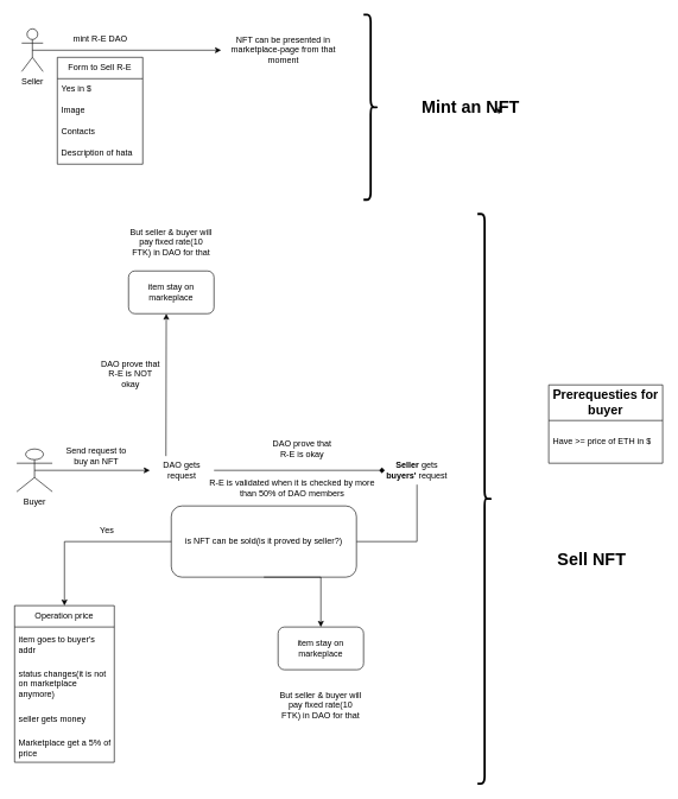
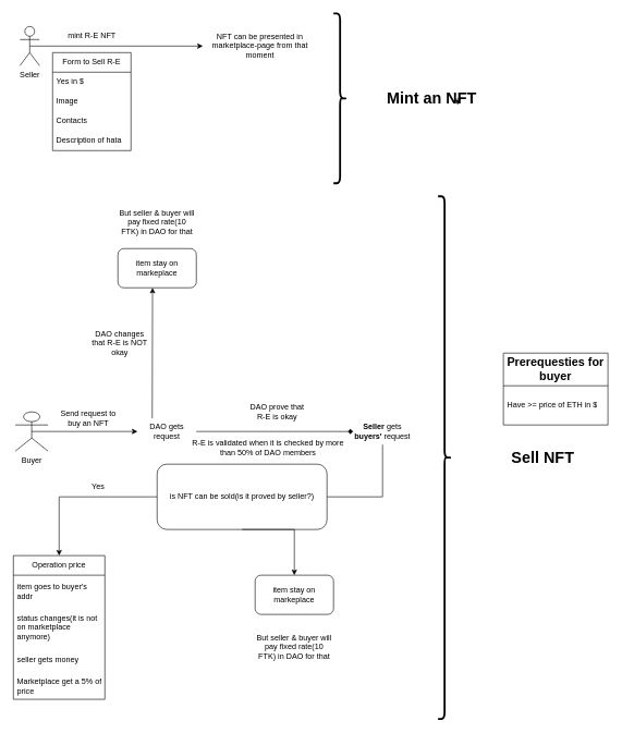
  <mxCell id="0" />
  <mxCell id="1" parent="0" />
  <mxCell id="2" value="Seller" style="shape=umlActor;verticalLabelPosition=bottom;verticalAlign=top;html=1;outlineConnect=0;" vertex="1" parent="1"><mxGeometry x="30" y="40" width="30" height="60" as="geometry" /></mxCell>
  <mxCell id="3" value="" style="endArrow=classic;html=1;rounded=0;exitX=0.5;exitY=0.5;exitDx=0;exitDy=0;exitPerimeter=0;entryX=0;entryY=0.5;entryDx=0;entryDy=0;" edge="1" parent="1" source="2" target="4"><mxGeometry width="50" height="50" relative="1" as="geometry"><mxPoint x="120" y="110" as="sourcePoint" /><mxPoint x="290" y="70" as="targetPoint" /></mxGeometry></mxCell>
  <mxCell id="4" value="NFT can be presented in marketplace-page from that moment" style="text;html=1;strokeColor=none;fillColor=none;align=center;verticalAlign=middle;whiteSpace=wrap;rounded=0;" vertex="1" parent="1"><mxGeometry x="310" y="37.5" width="175" height="65" as="geometry" /></mxCell>
  <mxCell id="5" value="Form to Sell R-E" style="swimlane;fontStyle=0;childLayout=stackLayout;horizontal=1;startSize=30;horizontalStack=0;resizeParent=1;resizeParentMax=0;resizeLast=0;collapsible=1;marginBottom=0;whiteSpace=wrap;html=1;" vertex="1" parent="1"><mxGeometry x="80" y="80" width="120" height="150" as="geometry" /></mxCell>
  <mxCell id="6" value="Yes in $" style="text;strokeColor=none;fillColor=none;align=left;verticalAlign=middle;spacingLeft=4;spacingRight=4;overflow=hidden;points=[[0,0.5],[1,0.5]];portConstraint=eastwest;rotatable=0;whiteSpace=wrap;html=1;" vertex="1" parent="5"><mxGeometry y="30" width="120" height="30" as="geometry" /></mxCell>
  <mxCell id="7" value="Image" style="text;strokeColor=none;fillColor=none;align=left;verticalAlign=middle;spacingLeft=4;spacingRight=4;overflow=hidden;points=[[0,0.5],[1,0.5]];portConstraint=eastwest;rotatable=0;whiteSpace=wrap;html=1;" vertex="1" parent="5"><mxGeometry y="60" width="120" height="30" as="geometry" /></mxCell>
  <mxCell id="8" value="Contacts" style="text;strokeColor=none;fillColor=none;align=left;verticalAlign=middle;spacingLeft=4;spacingRight=4;overflow=hidden;points=[[0,0.5],[1,0.5]];portConstraint=eastwest;rotatable=0;whiteSpace=wrap;html=1;" vertex="1" parent="5"><mxGeometry y="90" width="120" height="30" as="geometry" /></mxCell>
  <mxCell id="9" value="Description of hata&amp;nbsp;" style="text;strokeColor=none;fillColor=none;align=left;verticalAlign=middle;spacingLeft=4;spacingRight=4;overflow=hidden;points=[[0,0.5],[1,0.5]];portConstraint=eastwest;rotatable=0;whiteSpace=wrap;html=1;" vertex="1" parent="5"><mxGeometry y="120" width="120" height="30" as="geometry" /></mxCell>
- <mxCell id="10" value="mint R-E DAO" style="text;html=1;strokeColor=none;fillColor=none;align=center;verticalAlign=middle;whiteSpace=wrap;rounded=0;" vertex="1" parent="1"><mxGeometry x="52.5" y="40" width="175" height="30" as="geometry" /></mxCell>
+ <mxCell id="10" value="mint R-E NFT" style="text;html=1;strokeColor=none;fillColor=none;align=center;verticalAlign=middle;whiteSpace=wrap;rounded=0;" vertex="1" parent="1"><mxGeometry x="52.5" y="40" width="175" height="30" as="geometry" /></mxCell>
  <mxCell id="11" value="" style="shape=curlyBracket;whiteSpace=wrap;html=1;rounded=1;flipH=1;labelPosition=right;verticalLabelPosition=middle;align=left;verticalAlign=middle;strokeWidth=3;" vertex="1" parent="1"><mxGeometry x="510" y="20" width="20" height="260" as="geometry" /></mxCell>
  <mxCell id="12" value="Mint an NFT" style="text;strokeColor=none;fillColor=none;html=1;fontSize=24;fontStyle=1;verticalAlign=middle;align=center;" vertex="1" parent="1"><mxGeometry x="610" y="130" width="100" height="40" as="geometry" /></mxCell>
  <mxCell id="13" value="Buyer" style="shape=umlActor;verticalLabelPosition=bottom;verticalAlign=top;html=1;outlineConnect=0;" vertex="1" parent="1"><mxGeometry x="23" y="630" width="50" height="60" as="geometry" /></mxCell>
  <mxCell id="14" value="Send request to buy an NFT" style="text;html=1;strokeColor=none;fillColor=none;align=center;verticalAlign=middle;whiteSpace=wrap;rounded=0;" vertex="1" parent="1"><mxGeometry x="90" y="620" width="90" height="40" as="geometry" /></mxCell>
  <mxCell id="15" value="" style="endArrow=classic;html=1;rounded=0;exitX=0.5;exitY=0.5;exitDx=0;exitDy=0;exitPerimeter=0;entryX=0;entryY=0.5;entryDx=0;entryDy=0;" edge="1" parent="1" source="13" target="16"><mxGeometry width="50" height="50" relative="1" as="geometry"><mxPoint x="100" y="710" as="sourcePoint" /><mxPoint x="250" y="660" as="targetPoint" /><Array as="points"><mxPoint x="210" y="660" /></Array></mxGeometry></mxCell>
  <mxCell id="16" value="DAO gets request" style="text;html=1;strokeColor=none;fillColor=none;align=center;verticalAlign=middle;whiteSpace=wrap;rounded=0;" vertex="1" parent="1"><mxGeometry x="210" y="640" width="90" height="40" as="geometry" /></mxCell>
  <mxCell id="17" value="" style="endArrow=diamond;html=1;rounded=0;exitX=1;exitY=0.5;exitDx=0;exitDy=0;entryX=0;entryY=0.5;entryDx=0;entryDy=0;" edge="1" parent="1" source="16" target="19"><mxGeometry width="50" height="50" relative="1" as="geometry"><mxPoint x="390" y="770" as="sourcePoint" /><mxPoint x="480" y="660" as="targetPoint" /></mxGeometry></mxCell>
  <mxCell id="18" value="DAO prove that R-E is okay" style="text;html=1;strokeColor=none;fillColor=none;align=center;verticalAlign=middle;whiteSpace=wrap;rounded=0;" vertex="1" parent="1"><mxGeometry x="378.5" y="610" width="90" height="40" as="geometry" /></mxCell>
  <mxCell id="19" value="&lt;b&gt;Seller&lt;/b&gt; gets &lt;b&gt;buyers'&lt;/b&gt; request" style="text;html=1;strokeColor=none;fillColor=none;align=center;verticalAlign=middle;whiteSpace=wrap;rounded=0;" vertex="1" parent="1"><mxGeometry x="540" y="640" width="90" height="40" as="geometry" /></mxCell>
  <mxCell id="20" value="R-E is validated when it is checked by more than 50% of DAO members" style="text;html=1;strokeColor=none;fillColor=none;align=center;verticalAlign=middle;whiteSpace=wrap;rounded=0;" vertex="1" parent="1"><mxGeometry x="280" y="670" width="260" height="30" as="geometry" /></mxCell>
  <mxCell id="21" value="" style="endArrow=none;html=1;rounded=0;exitX=0.5;exitY=1;exitDx=0;exitDy=0;" edge="1" parent="1" source="19" target="22"><mxGeometry width="50" height="50" relative="1" as="geometry"><mxPoint x="490" y="840" as="sourcePoint" /><mxPoint x="500" y="830" as="targetPoint" /><Array as="points"><mxPoint x="585" y="760" /></Array></mxGeometry></mxCell>
  <mxCell id="22" value="is NFT can be sold(is it proved by seller?)" style="whiteSpace=wrap;html=1;rounded=1;" vertex="1" parent="1"><mxGeometry x="240" y="710" width="260" height="100" as="geometry" /></mxCell>
  <mxCell id="23" value="" style="endArrow=classic;html=1;rounded=0;exitX=0;exitY=0.5;exitDx=0;exitDy=0;entryX=0.5;entryY=0;entryDx=0;entryDy=0;" edge="1" parent="1" source="22" target="25"><mxGeometry width="50" height="50" relative="1" as="geometry"><mxPoint x="150" y="840" as="sourcePoint" /><mxPoint x="50" y="840" as="targetPoint" /><Array as="points"><mxPoint x="90" y="760" /></Array></mxGeometry></mxCell>
  <mxCell id="24" value="Yes" style="text;html=1;strokeColor=none;fillColor=none;align=center;verticalAlign=middle;whiteSpace=wrap;rounded=0;" vertex="1" parent="1"><mxGeometry x="120" y="730" width="60" height="30" as="geometry" /></mxCell>
  <mxCell id="25" value="Operation price" style="swimlane;fontStyle=0;childLayout=stackLayout;horizontal=1;startSize=30;horizontalStack=0;resizeParent=1;resizeParentMax=0;resizeLast=0;collapsible=1;marginBottom=0;whiteSpace=wrap;html=1;" vertex="1" parent="1"><mxGeometry x="20" y="850" width="140" height="220" as="geometry" /></mxCell>
  <mxCell id="26" value="item goes to buyer's addr" style="text;strokeColor=none;fillColor=none;align=left;verticalAlign=middle;spacingLeft=4;spacingRight=4;overflow=hidden;points=[[0,0.5],[1,0.5]];portConstraint=eastwest;rotatable=0;whiteSpace=wrap;html=1;" vertex="1" parent="25"><mxGeometry y="30" width="140" height="50" as="geometry" /></mxCell>
  <mxCell id="27" value="status changes(it is not on marketplace anymore)" style="text;strokeColor=none;fillColor=none;align=left;verticalAlign=middle;spacingLeft=4;spacingRight=4;overflow=hidden;points=[[0,0.5],[1,0.5]];portConstraint=eastwest;rotatable=0;whiteSpace=wrap;html=1;" vertex="1" parent="25"><mxGeometry y="80" width="140" height="60" as="geometry" /></mxCell>
  <mxCell id="28" value="seller gets money" style="text;strokeColor=none;fillColor=none;align=left;verticalAlign=middle;spacingLeft=4;spacingRight=4;overflow=hidden;points=[[0,0.5],[1,0.5]];portConstraint=eastwest;rotatable=0;whiteSpace=wrap;html=1;" vertex="1" parent="25"><mxGeometry y="140" width="140" height="40" as="geometry" /></mxCell>
  <mxCell id="29" value="Marketplace get a 5% of price" style="text;strokeColor=none;fillColor=none;align=left;verticalAlign=middle;spacingLeft=4;spacingRight=4;overflow=hidden;points=[[0,0.5],[1,0.5]];portConstraint=eastwest;rotatable=0;whiteSpace=wrap;html=1;" vertex="1" parent="25"><mxGeometry y="180" width="140" height="40" as="geometry" /></mxCell>
  <mxCell id="30" value="" style="endArrow=classic;html=1;rounded=0;exitX=0.5;exitY=1;exitDx=0;exitDy=0;" edge="1" parent="1" source="22"><mxGeometry width="50" height="50" relative="1" as="geometry"><mxPoint x="430" y="860" as="sourcePoint" /><mxPoint x="450" y="880" as="targetPoint" /><Array as="points"><mxPoint x="450" y="810" /></Array></mxGeometry></mxCell>
  <mxCell id="31" value="item stay on markeplace" style="rounded=1;whiteSpace=wrap;html=1;" vertex="1" parent="1"><mxGeometry x="390" y="880" width="120" height="60" as="geometry" /></mxCell>
  <mxCell id="32" value="But seller &amp;amp; buyer will pay fixed rate(10 FTK) in DAO for that" style="text;html=1;strokeColor=none;fillColor=none;align=center;verticalAlign=middle;whiteSpace=wrap;rounded=0;" vertex="1" parent="1"><mxGeometry x="390" y="950" width="120" height="80" as="geometry" /></mxCell>
  <mxCell id="33" value="" style="endArrow=classic;html=1;rounded=0;exitX=0.25;exitY=0;exitDx=0;exitDy=0;" edge="1" parent="1" source="16"><mxGeometry width="50" height="50" relative="1" as="geometry"><mxPoint x="330" y="580" as="sourcePoint" /><mxPoint x="233" y="440" as="targetPoint" /></mxGeometry></mxCell>
- <mxCell id="34" value="DAO prove that R-E is NOT okay" style="text;html=1;strokeColor=none;fillColor=none;align=center;verticalAlign=middle;whiteSpace=wrap;rounded=0;" vertex="1" parent="1"><mxGeometry x="137.5" y="490" width="90" height="70" as="geometry" /></mxCell>
+ <mxCell id="34" value="DAO changes that R-E is NOT okay" style="text;html=1;strokeColor=none;fillColor=none;align=center;verticalAlign=middle;whiteSpace=wrap;rounded=0;" vertex="1" parent="1"><mxGeometry x="137.5" y="490" width="90" height="70" as="geometry" /></mxCell>
  <mxCell id="35" value="item stay on markeplace" style="rounded=1;whiteSpace=wrap;html=1;" vertex="1" parent="1"><mxGeometry x="180" y="380" width="120" height="60" as="geometry" /></mxCell>
  <mxCell id="36" value="But seller &amp;amp; buyer will pay fixed rate(10 FTK) in DAO for that" style="text;html=1;strokeColor=none;fillColor=none;align=center;verticalAlign=middle;whiteSpace=wrap;rounded=0;" vertex="1" parent="1"><mxGeometry x="180" y="300" width="120" height="80" as="geometry" /></mxCell>
  <mxCell id="37" value="" style="shape=curlyBracket;whiteSpace=wrap;html=1;rounded=1;flipH=1;labelPosition=right;verticalLabelPosition=middle;align=left;verticalAlign=middle;strokeWidth=3;" vertex="1" parent="1"><mxGeometry x="670" y="300" width="20" height="800" as="geometry" /></mxCell>
  <mxCell id="38" style="edgeStyle=orthogonalEdgeStyle;rounded=0;orthogonalLoop=1;jettySize=auto;html=1;exitX=1;exitY=0.5;exitDx=0;exitDy=0;entryX=0.9;entryY=0.75;entryDx=0;entryDy=0;entryPerimeter=0;" edge="1" parent="1" source="12" target="12"><mxGeometry relative="1" as="geometry" /></mxCell>
- <mxCell id="39" value="Sell NFT" style="text;strokeColor=none;fillColor=none;html=1;fontSize=24;fontStyle=1;verticalAlign=middle;align=center;" vertex="1" parent="1"><mxGeometry x="780" y="765" width="100" height="40" as="geometry" /></mxCell>
+ <mxCell id="39" value="Sell NFT" style="text;strokeColor=none;fillColor=none;html=1;fontSize=24;fontStyle=1;verticalAlign=middle;align=center;" vertex="1" parent="1"><mxGeometry x="780" y="680" width="100" height="40" as="geometry" /></mxCell>
  <mxCell id="40" value="&lt;b&gt;&lt;font style=&quot;font-size: 18px;&quot;&gt;Prerequesties for buyer&lt;/font&gt;&lt;/b&gt;" style="swimlane;fontStyle=0;childLayout=stackLayout;horizontal=1;startSize=50;horizontalStack=0;resizeParent=1;resizeParentMax=0;resizeLast=0;collapsible=1;marginBottom=0;whiteSpace=wrap;html=1;" vertex="1" parent="1"><mxGeometry x="770" y="540" width="160" height="110" as="geometry" /></mxCell>
  <mxCell id="41" value="Have &amp;gt;= price of ETH in $" style="text;strokeColor=none;fillColor=none;align=left;verticalAlign=middle;spacingLeft=4;spacingRight=4;overflow=hidden;points=[[0,0.5],[1,0.5]];portConstraint=eastwest;rotatable=0;whiteSpace=wrap;html=1;" vertex="1" parent="40"><mxGeometry y="50" width="160" height="60" as="geometry" /></mxCell>
